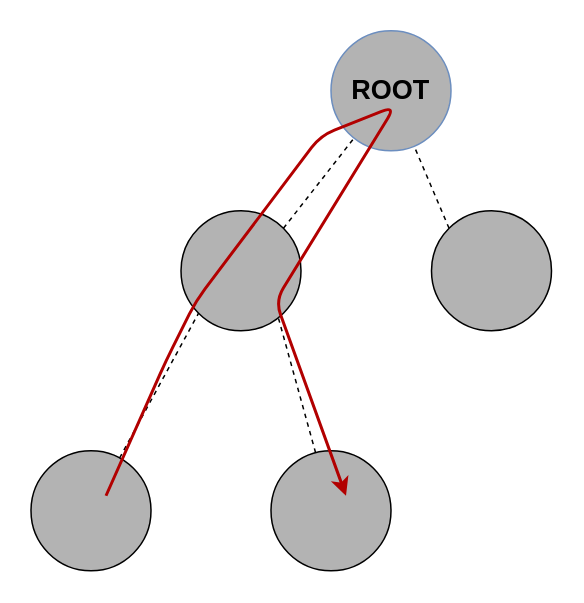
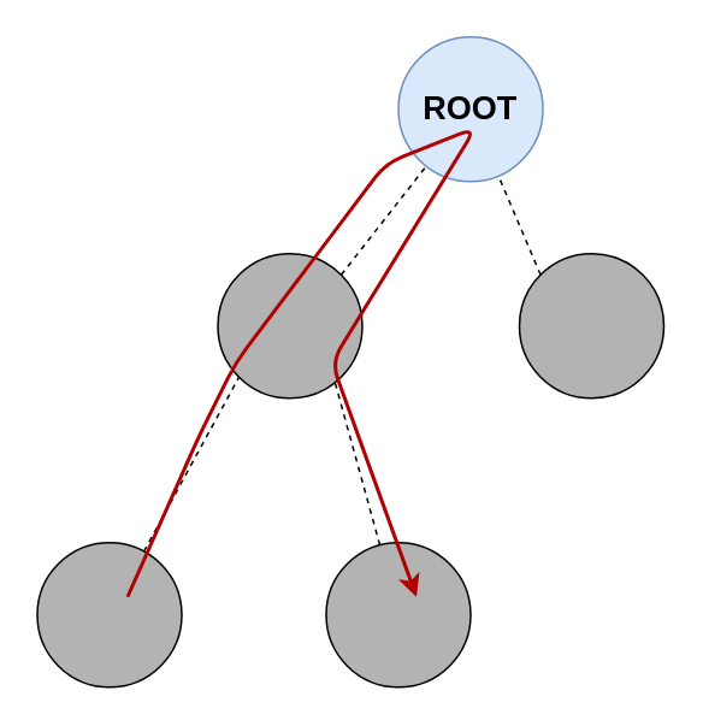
  <mxCell id="0" />
  <mxCell id="1" parent="0" />
  <mxCell id="2" value="" style="group" parent="1" vertex="1" connectable="0"><mxGeometry x="20" y="20" width="347" height="360" as="geometry" /></mxCell>
- <mxCell id="3" value="ROOT" style="ellipse;whiteSpace=wrap;html=1;aspect=fixed;fillColor=#b3b3b3;strokeColor=#6c8ebf;fontSize=18;fontStyle=1;" parent="2" vertex="1"><mxGeometry x="200" width="80" height="80" as="geometry" /></mxCell>
+ <mxCell id="3" value="ROOT" style="ellipse;whiteSpace=wrap;html=1;aspect=fixed;fillColor=#dae8fc;strokeColor=#6c8ebf;fontSize=18;fontStyle=1" parent="2" vertex="1"><mxGeometry x="200" width="80" height="80" as="geometry" /></mxCell>
  <mxCell id="4" style="edgeStyle=none;rounded=0;orthogonalLoop=1;jettySize=auto;html=1;exitX=1;exitY=0;exitDx=0;exitDy=0;dashed=1;fontSize=18;fontStyle=1;strokeWidth=1;endFill=0;endArrow=none;" parent="2" source="5" target="3" edge="1"><mxGeometry relative="1" as="geometry" /></mxCell>
  <mxCell id="5" value="" style="ellipse;whiteSpace=wrap;html=1;aspect=fixed;fontSize=18;fontStyle=1;fillColor=#B3B3B3;" parent="2" vertex="1"><mxGeometry x="100" y="120" width="80" height="80" as="geometry" /></mxCell>
  <mxCell id="6" style="edgeStyle=none;rounded=0;orthogonalLoop=1;jettySize=auto;html=1;exitX=0;exitY=0;exitDx=0;exitDy=0;dashed=1;fontSize=18;fontStyle=1;strokeWidth=1;endFill=0;endArrow=none;" parent="2" source="7" target="3" edge="1"><mxGeometry relative="1" as="geometry" /></mxCell>
  <mxCell id="7" value="" style="ellipse;whiteSpace=wrap;html=1;aspect=fixed;fontSize=18;fontStyle=1;fillColor=#B3B3B3;" parent="2" vertex="1"><mxGeometry x="267" y="120" width="80" height="80" as="geometry" /></mxCell>
  <mxCell id="8" style="edgeStyle=none;rounded=0;orthogonalLoop=1;jettySize=auto;html=1;entryX=0;entryY=1;entryDx=0;entryDy=0;dashed=1;fontSize=18;fontStyle=1;strokeWidth=1;endFill=0;endArrow=none;" parent="2" source="9" target="5" edge="1"><mxGeometry relative="1" as="geometry" /></mxCell>
  <mxCell id="9" value="" style="ellipse;whiteSpace=wrap;html=1;aspect=fixed;fontSize=18;fontStyle=1;fillColor=#B3B3B3;" parent="2" vertex="1"><mxGeometry y="280" width="80" height="80" as="geometry" /></mxCell>
  <mxCell id="10" style="edgeStyle=none;rounded=0;orthogonalLoop=1;jettySize=auto;html=1;dashed=1;fontSize=18;fontStyle=1;strokeWidth=1;endFill=0;endArrow=none;entryX=0.813;entryY=0.898;entryDx=0;entryDy=0;entryPerimeter=0;" parent="2" source="11" target="5" edge="1"><mxGeometry relative="1" as="geometry" /></mxCell>
  <mxCell id="11" value="" style="ellipse;whiteSpace=wrap;html=1;aspect=fixed;fontSize=18;fontStyle=1;fillColor=#B3B3B3;" parent="2" vertex="1"><mxGeometry x="160" y="280" width="80" height="80" as="geometry" /></mxCell>
  <mxCell id="12" value="" style="endArrow=classic;html=1;strokeWidth=2;fillColor=#e51400;strokeColor=#B20000;" parent="2" edge="1"><mxGeometry width="50" height="50" relative="1" as="geometry"><mxPoint x="50" y="310" as="sourcePoint" /><mxPoint x="210" y="310" as="targetPoint" /><Array as="points"><mxPoint x="90" y="220" /><mxPoint x="110" y="180" /><mxPoint x="193" y="70" /><mxPoint x="243" y="50" /><mxPoint x="163" y="180" /></Array></mxGeometry></mxCell>
